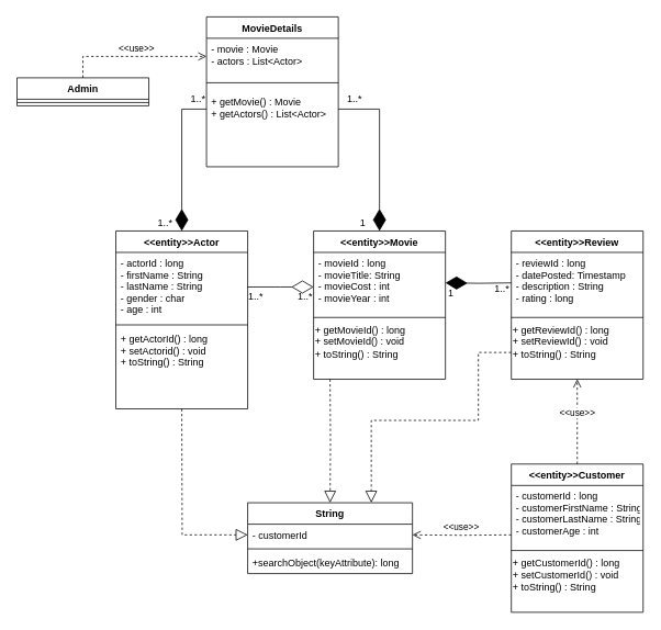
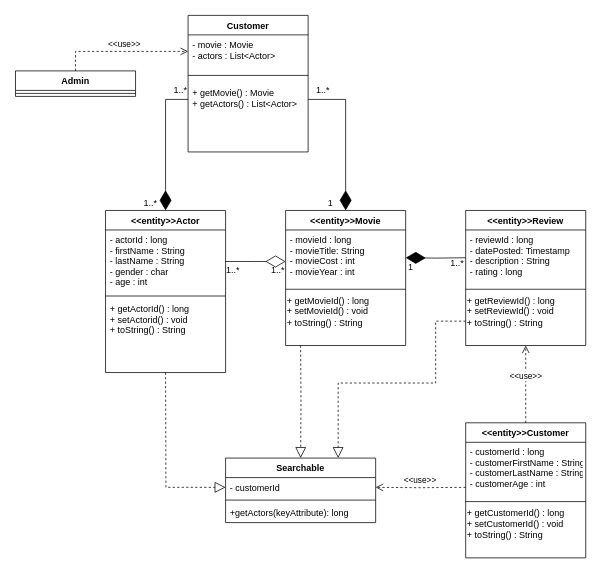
  <mxCell id="0" />
  <mxCell id="1" parent="0" />
  <mxCell id="2" value="&lt;&lt;entity&gt;&gt;Actor" style="swimlane;fontStyle=1;align=center;verticalAlign=top;childLayout=stackLayout;horizontal=1;startSize=26;horizontalStack=0;resizeParent=1;resizeLast=0;collapsible=1;marginBottom=0;rounded=0;shadow=0;strokeWidth=1;" parent="1" vertex="1"><mxGeometry x="140" y="280" width="160" height="216" as="geometry"><mxRectangle x="230" y="140" width="160" height="26" as="alternateBounds" /></mxGeometry></mxCell>
  <mxCell id="3" value="- actorId : long&#10;- firstName : String&#10;- lastName : String&#10;- gender : char&#10;- age : int" style="text;align=left;verticalAlign=top;spacingLeft=4;spacingRight=4;overflow=hidden;rotatable=0;points=[[0,0.5],[1,0.5]];portConstraint=eastwest;" parent="2" vertex="1"><mxGeometry y="26" width="160" height="84" as="geometry" /></mxCell>
  <mxCell id="4" value="" style="line;html=1;strokeWidth=1;align=left;verticalAlign=middle;spacingTop=-1;spacingLeft=3;spacingRight=3;rotatable=0;labelPosition=right;points=[];portConstraint=eastwest;" parent="2" vertex="1"><mxGeometry y="110" width="160" height="8" as="geometry" /></mxCell>
  <mxCell id="5" value="+ getActorId() : long&#10;+ setActorid() : void&#10;+ toString() : String" style="text;align=left;verticalAlign=top;spacingLeft=4;spacingRight=4;overflow=hidden;rotatable=0;points=[[0,0.5],[1,0.5]];portConstraint=eastwest;" parent="2" vertex="1"><mxGeometry y="118" width="160" height="72" as="geometry" /></mxCell>
- <mxCell id="6" value="MovieDetails" style="swimlane;fontStyle=1;align=center;verticalAlign=top;childLayout=stackLayout;horizontal=1;startSize=26;horizontalStack=0;resizeParent=1;resizeLast=0;collapsible=1;marginBottom=0;rounded=0;shadow=0;strokeWidth=1;" parent="1" vertex="1"><mxGeometry x="250" y="20" width="160" height="182" as="geometry"><mxRectangle x="130" y="380" width="160" height="26" as="alternateBounds" /></mxGeometry></mxCell>
+ <mxCell id="6" value="Customer" style="swimlane;fontStyle=1;align=center;verticalAlign=top;childLayout=stackLayout;horizontal=1;startSize=26;horizontalStack=0;resizeParent=1;resizeLast=0;collapsible=1;marginBottom=0;rounded=0;shadow=0;strokeWidth=1;" parent="1" vertex="1"><mxGeometry x="250" y="20" width="160" height="182" as="geometry"><mxRectangle x="130" y="380" width="160" height="26" as="alternateBounds" /></mxGeometry></mxCell>
  <mxCell id="7" value="- movie : Movie&#10;- actors : List&lt;Actor&gt;" style="text;align=left;verticalAlign=top;spacingLeft=4;spacingRight=4;overflow=hidden;rotatable=0;points=[[0,0.5],[1,0.5]];portConstraint=eastwest;" parent="6" vertex="1"><mxGeometry y="26" width="160" height="44" as="geometry" /></mxCell>
  <mxCell id="8" value="" style="line;html=1;strokeWidth=1;align=left;verticalAlign=middle;spacingTop=-1;spacingLeft=3;spacingRight=3;rotatable=0;labelPosition=right;points=[];portConstraint=eastwest;" parent="6" vertex="1"><mxGeometry y="70" width="160" height="20" as="geometry" /></mxCell>
  <mxCell id="9" value="+ getMovie() : Movie&#10;+ getActors() : List&lt;Actor&gt;" style="text;align=left;verticalAlign=top;spacingLeft=4;spacingRight=4;overflow=hidden;rotatable=0;points=[[0,0.5],[1,0.5]];portConstraint=eastwest;fontStyle=0" parent="6" vertex="1"><mxGeometry y="90" width="160" height="44" as="geometry" /></mxCell>
  <mxCell id="10" value="&lt;&lt;entity&gt;&gt;Movie" style="swimlane;fontStyle=1;align=center;verticalAlign=top;childLayout=stackLayout;horizontal=1;startSize=26;horizontalStack=0;resizeParent=1;resizeLast=0;collapsible=1;marginBottom=0;rounded=0;shadow=0;strokeWidth=1;" parent="1" vertex="1"><mxGeometry x="380" y="280" width="160" height="180" as="geometry"><mxRectangle x="340" y="380" width="170" height="26" as="alternateBounds" /></mxGeometry></mxCell>
  <mxCell id="11" value="- movieId : long&#10;- movieTitle: String&#10;- movieCost : int&#10;- movieYear : int" style="text;align=left;verticalAlign=top;spacingLeft=4;spacingRight=4;overflow=hidden;rotatable=0;points=[[0,0.5],[1,0.5]];portConstraint=eastwest;" parent="10" vertex="1"><mxGeometry y="26" width="160" height="74" as="geometry" /></mxCell>
  <mxCell id="12" value="" style="line;html=1;strokeWidth=1;align=left;verticalAlign=middle;spacingTop=-1;spacingLeft=3;spacingRight=3;rotatable=0;labelPosition=right;points=[];portConstraint=eastwest;" parent="10" vertex="1"><mxGeometry y="100" width="160" height="10" as="geometry" /></mxCell>
  <mxCell id="13" value="+ getMovieId() : long&lt;br&gt;+ setMovieId() : void&lt;br&gt;+ toString() : String" style="text;html=1;strokeColor=none;fillColor=none;align=left;verticalAlign=middle;whiteSpace=wrap;rounded=0;" parent="10" vertex="1"><mxGeometry y="110" width="160" height="50" as="geometry" /></mxCell>
  <mxCell id="14" value="" style="endArrow=diamondThin;endFill=1;endSize=24;html=1;rounded=0;edgeStyle=orthogonalEdgeStyle;exitX=0;exitY=0.5;exitDx=0;exitDy=0;" parent="1" source="9" target="2" edge="1"><mxGeometry width="160" relative="1" as="geometry"><mxPoint x="450" y="514" as="sourcePoint" /><mxPoint x="380" y="348" as="targetPoint" /></mxGeometry></mxCell>
  <mxCell id="15" value="" style="endArrow=diamondThin;endFill=1;endSize=24;html=1;rounded=0;edgeStyle=orthogonalEdgeStyle;exitX=1;exitY=0.5;exitDx=0;exitDy=0;entryX=0.5;entryY=0;entryDx=0;entryDy=0;" parent="1" source="9" target="10" edge="1"><mxGeometry width="160" relative="1" as="geometry"><mxPoint x="260" y="142" as="sourcePoint" /><mxPoint x="230" y="290" as="targetPoint" /></mxGeometry></mxCell>
- <mxCell id="16" value="String" style="swimlane;fontStyle=1;align=center;verticalAlign=top;childLayout=stackLayout;horizontal=1;startSize=26;horizontalStack=0;resizeParent=1;resizeParentMax=0;resizeLast=0;collapsible=1;marginBottom=0;" parent="1" vertex="1"><mxGeometry x="300" y="610" width="200" height="86" as="geometry" /></mxCell>
+ <mxCell id="16" value="Searchable" style="swimlane;fontStyle=1;align=center;verticalAlign=top;childLayout=stackLayout;horizontal=1;startSize=26;horizontalStack=0;resizeParent=1;resizeParentMax=0;resizeLast=0;collapsible=1;marginBottom=0;" parent="1" vertex="1"><mxGeometry x="300" y="610" width="200" height="86" as="geometry" /></mxCell>
  <mxCell id="17" value="- customerId" style="text;strokeColor=none;fillColor=none;align=left;verticalAlign=top;spacingLeft=4;spacingRight=4;overflow=hidden;rotatable=0;points=[[0,0.5],[1,0.5]];portConstraint=eastwest;" parent="16" vertex="1"><mxGeometry y="26" width="200" height="26" as="geometry" /></mxCell>
  <mxCell id="18" value="" style="line;strokeWidth=1;fillColor=none;align=left;verticalAlign=middle;spacingTop=-1;spacingLeft=3;spacingRight=3;rotatable=0;labelPosition=right;points=[];portConstraint=eastwest;" parent="16" vertex="1"><mxGeometry y="52" width="200" height="8" as="geometry" /></mxCell>
- <mxCell id="19" value="+searchObject(keyAttribute): long" style="text;strokeColor=none;fillColor=none;align=left;verticalAlign=top;spacingLeft=4;spacingRight=4;overflow=hidden;rotatable=0;points=[[0,0.5],[1,0.5]];portConstraint=eastwest;" parent="16" vertex="1"><mxGeometry y="60" width="200" height="26" as="geometry" /></mxCell>
+ <mxCell id="19" value="+getActors(keyAttribute): long" style="text;strokeColor=none;fillColor=none;align=left;verticalAlign=top;spacingLeft=4;spacingRight=4;overflow=hidden;rotatable=0;points=[[0,0.5],[1,0.5]];portConstraint=eastwest;" parent="16" vertex="1"><mxGeometry y="60" width="200" height="26" as="geometry" /></mxCell>
  <mxCell id="20" value="&lt;&lt;entity&gt;&gt;Review" style="swimlane;fontStyle=1;align=center;verticalAlign=top;childLayout=stackLayout;horizontal=1;startSize=26;horizontalStack=0;resizeParent=1;resizeLast=0;collapsible=1;marginBottom=0;rounded=0;shadow=0;strokeWidth=1;" parent="1" vertex="1"><mxGeometry x="620" y="280" width="160" height="180" as="geometry"><mxRectangle x="340" y="380" width="170" height="26" as="alternateBounds" /></mxGeometry></mxCell>
  <mxCell id="21" value="- reviewId : long&#10;- datePosted: Timestamp&#10;- description : String&#10;- rating : long" style="text;align=left;verticalAlign=top;spacingLeft=4;spacingRight=4;overflow=hidden;rotatable=0;points=[[0,0.5],[1,0.5]];portConstraint=eastwest;" parent="20" vertex="1"><mxGeometry y="26" width="160" height="74" as="geometry" /></mxCell>
  <mxCell id="22" value="" style="line;html=1;strokeWidth=1;align=left;verticalAlign=middle;spacingTop=-1;spacingLeft=3;spacingRight=3;rotatable=0;labelPosition=right;points=[];portConstraint=eastwest;" parent="20" vertex="1"><mxGeometry y="100" width="160" height="10" as="geometry" /></mxCell>
  <mxCell id="23" value="+ getReviewId() : long&lt;br&gt;+ setReviewId() : void&lt;br&gt;+ toString() : String" style="text;html=1;strokeColor=none;fillColor=none;align=left;verticalAlign=middle;whiteSpace=wrap;rounded=0;" parent="20" vertex="1"><mxGeometry y="110" width="160" height="50" as="geometry" /></mxCell>
  <mxCell id="24" value="&lt;&lt;entity&gt;&gt;Customer" style="swimlane;fontStyle=1;align=center;verticalAlign=top;childLayout=stackLayout;horizontal=1;startSize=26;horizontalStack=0;resizeParent=1;resizeLast=0;collapsible=1;marginBottom=0;rounded=0;shadow=0;strokeWidth=1;" parent="1" vertex="1"><mxGeometry x="620" y="563" width="160" height="180" as="geometry"><mxRectangle x="340" y="380" width="170" height="26" as="alternateBounds" /></mxGeometry></mxCell>
  <mxCell id="25" value="- customerId : long&#10;- customerFirstName : String&#10;- customerLastName : String&#10;- customerAge : int" style="text;align=left;verticalAlign=top;spacingLeft=4;spacingRight=4;overflow=hidden;rotatable=0;points=[[0,0.5],[1,0.5]];portConstraint=eastwest;" parent="24" vertex="1"><mxGeometry y="26" width="160" height="74" as="geometry" /></mxCell>
  <mxCell id="26" value="" style="line;html=1;strokeWidth=1;align=left;verticalAlign=middle;spacingTop=-1;spacingLeft=3;spacingRight=3;rotatable=0;labelPosition=right;points=[];portConstraint=eastwest;" parent="24" vertex="1"><mxGeometry y="100" width="160" height="10" as="geometry" /></mxCell>
  <mxCell id="27" value="+ getCustomerId() : long&lt;br&gt;+ setCustomerId() : void&lt;br&gt;+ toString() : String" style="text;html=1;strokeColor=none;fillColor=none;align=left;verticalAlign=middle;whiteSpace=wrap;rounded=0;" parent="24" vertex="1"><mxGeometry y="110" width="160" height="50" as="geometry" /></mxCell>
  <mxCell id="28" value="&amp;lt;&amp;lt;use&amp;gt;&amp;gt;" style="html=1;verticalAlign=bottom;endArrow=open;dashed=1;endSize=8;rounded=0;edgeStyle=orthogonalEdgeStyle;entryX=0.5;entryY=1;entryDx=0;entryDy=0;" parent="1" source="24" target="20" edge="1"><mxGeometry x="0.029" relative="1" as="geometry"><mxPoint x="790" y="450" as="sourcePoint" /><mxPoint x="710" y="450" as="targetPoint" /><mxPoint as="offset" /></mxGeometry></mxCell>
  <mxCell id="29" value="&amp;lt;&amp;lt;use&amp;gt;&amp;gt;" style="html=1;verticalAlign=bottom;endArrow=open;dashed=1;endSize=8;rounded=0;edgeStyle=orthogonalEdgeStyle;entryX=1;entryY=0.5;entryDx=0;entryDy=0;" parent="1" target="17" edge="1"><mxGeometry x="0.029" relative="1" as="geometry"><mxPoint x="620" y="649" as="sourcePoint" /><mxPoint x="710" y="470" as="targetPoint" /><mxPoint as="offset" /></mxGeometry></mxCell>
  <mxCell id="30" value="" style="endArrow=block;dashed=1;endFill=0;endSize=12;html=1;rounded=0;edgeStyle=orthogonalEdgeStyle;entryX=0.5;entryY=0;entryDx=0;entryDy=0;" parent="1" target="16" edge="1"><mxGeometry width="160" relative="1" as="geometry"><mxPoint x="400" y="460" as="sourcePoint" /><mxPoint x="474" y="540" as="targetPoint" /></mxGeometry></mxCell>
  <mxCell id="31" value="" style="endArrow=block;dashed=1;endFill=0;endSize=12;html=1;rounded=0;edgeStyle=orthogonalEdgeStyle;entryX=0;entryY=0.5;entryDx=0;entryDy=0;" parent="1" target="17" edge="1"><mxGeometry width="160" relative="1" as="geometry"><mxPoint x="220" y="496" as="sourcePoint" /><mxPoint x="219.5" y="646" as="targetPoint" /></mxGeometry></mxCell>
  <mxCell id="32" value="" style="endArrow=block;dashed=1;endFill=0;endSize=12;html=1;rounded=0;edgeStyle=orthogonalEdgeStyle;exitX=0;exitY=0.75;exitDx=0;exitDy=0;entryX=0.75;entryY=0;entryDx=0;entryDy=0;" parent="1" source="23" target="16" edge="1"><mxGeometry width="160" relative="1" as="geometry"><mxPoint x="470" y="470" as="sourcePoint" /><mxPoint x="570" y="580" as="targetPoint" /><Array as="points"><mxPoint x="580" y="428" /><mxPoint x="580" y="510" /><mxPoint x="450" y="510" /></Array></mxGeometry></mxCell>
  <mxCell id="33" value="Admin" style="swimlane;fontStyle=1;align=center;verticalAlign=top;childLayout=stackLayout;horizontal=1;startSize=26;horizontalStack=0;resizeParent=1;resizeParentMax=0;resizeLast=0;collapsible=1;marginBottom=0;" parent="1" vertex="1"><mxGeometry x="20" y="94" width="160" height="34" as="geometry" /></mxCell>
  <mxCell id="34" value="" style="line;strokeWidth=1;fillColor=none;align=left;verticalAlign=middle;spacingTop=-1;spacingLeft=3;spacingRight=3;rotatable=0;labelPosition=right;points=[];portConstraint=eastwest;" parent="33" vertex="1"><mxGeometry y="26" width="160" height="8" as="geometry" /></mxCell>
  <mxCell id="35" value="&amp;lt;&amp;lt;use&amp;gt;&amp;gt;" style="html=1;verticalAlign=bottom;endArrow=open;dashed=1;endSize=8;rounded=0;edgeStyle=orthogonalEdgeStyle;entryX=0;entryY=0.5;entryDx=0;entryDy=0;exitX=0.5;exitY=0;exitDx=0;exitDy=0;" parent="1" source="33" target="7" edge="1"><mxGeometry x="0.029" relative="1" as="geometry"><mxPoint x="500" y="90" as="sourcePoint" /><mxPoint x="310" y="68" as="targetPoint" /><mxPoint as="offset" /><Array as="points"><mxPoint x="100" y="68" /></Array></mxGeometry></mxCell>
  <mxCell id="36" value="" style="endArrow=diamondThin;endFill=0;endSize=24;html=1;rounded=0;edgeStyle=orthogonalEdgeStyle;exitX=1;exitY=0.5;exitDx=0;exitDy=0;" edge="1" parent="1" source="3"><mxGeometry width="160" relative="1" as="geometry"><mxPoint x="330" y="460" as="sourcePoint" /><mxPoint x="380" y="348" as="targetPoint" /></mxGeometry></mxCell>
  <mxCell id="37" value="" style="group" vertex="1" connectable="0" parent="1"><mxGeometry x="524" y="340" width="105" height="22" as="geometry" /></mxCell>
  <mxCell id="38" value="" style="endArrow=diamondThin;endFill=1;endSize=24;html=1;rounded=0;edgeStyle=orthogonalEdgeStyle;entryX=1;entryY=0.5;entryDx=0;entryDy=0;horizontal=1;" edge="1" parent="37" target="11"><mxGeometry width="160" relative="1" as="geometry"><mxPoint x="96" y="3" as="sourcePoint" /><mxPoint x="76" y="-64" as="targetPoint" /></mxGeometry></mxCell>
  <mxCell id="39" value="1" style="text;html=1;strokeColor=none;fillColor=none;align=center;verticalAlign=middle;whiteSpace=wrap;rounded=0;" vertex="1" parent="37"><mxGeometry y="10" width="46" height="12" as="geometry" /></mxCell>
  <mxCell id="40" value="1..*" style="text;html=1;strokeColor=none;fillColor=none;align=center;verticalAlign=middle;whiteSpace=wrap;rounded=0;" vertex="1" parent="37"><mxGeometry x="65" width="40" height="20" as="geometry" /></mxCell>
  <mxCell id="41" value="1" style="text;html=1;strokeColor=none;fillColor=none;align=center;verticalAlign=middle;whiteSpace=wrap;rounded=0;" vertex="1" parent="1"><mxGeometry x="420" y="260" width="40" height="20" as="geometry" /></mxCell>
  <mxCell id="42" value="1..*" style="text;html=1;strokeColor=none;fillColor=none;align=center;verticalAlign=middle;whiteSpace=wrap;rounded=0;" vertex="1" parent="1"><mxGeometry x="180" y="260" width="40" height="20" as="geometry" /></mxCell>
  <mxCell id="43" value="1..*" style="text;html=1;strokeColor=none;fillColor=none;align=center;verticalAlign=middle;whiteSpace=wrap;rounded=0;" vertex="1" parent="1"><mxGeometry x="220" y="110" width="40" height="20" as="geometry" /></mxCell>
  <mxCell id="44" value="1..*" style="text;html=1;strokeColor=none;fillColor=none;align=center;verticalAlign=middle;whiteSpace=wrap;rounded=0;" vertex="1" parent="1"><mxGeometry x="410" y="110" width="40" height="20" as="geometry" /></mxCell>
  <mxCell id="45" value="1..*" style="text;html=1;strokeColor=none;fillColor=none;align=center;verticalAlign=middle;whiteSpace=wrap;rounded=0;" vertex="1" parent="1"><mxGeometry x="290" y="350" width="40" height="20" as="geometry" /></mxCell>
  <mxCell id="46" value="1..*" style="text;html=1;strokeColor=none;fillColor=none;align=center;verticalAlign=middle;whiteSpace=wrap;rounded=0;" vertex="1" parent="1"><mxGeometry x="350" y="350" width="40" height="20" as="geometry" /></mxCell>
